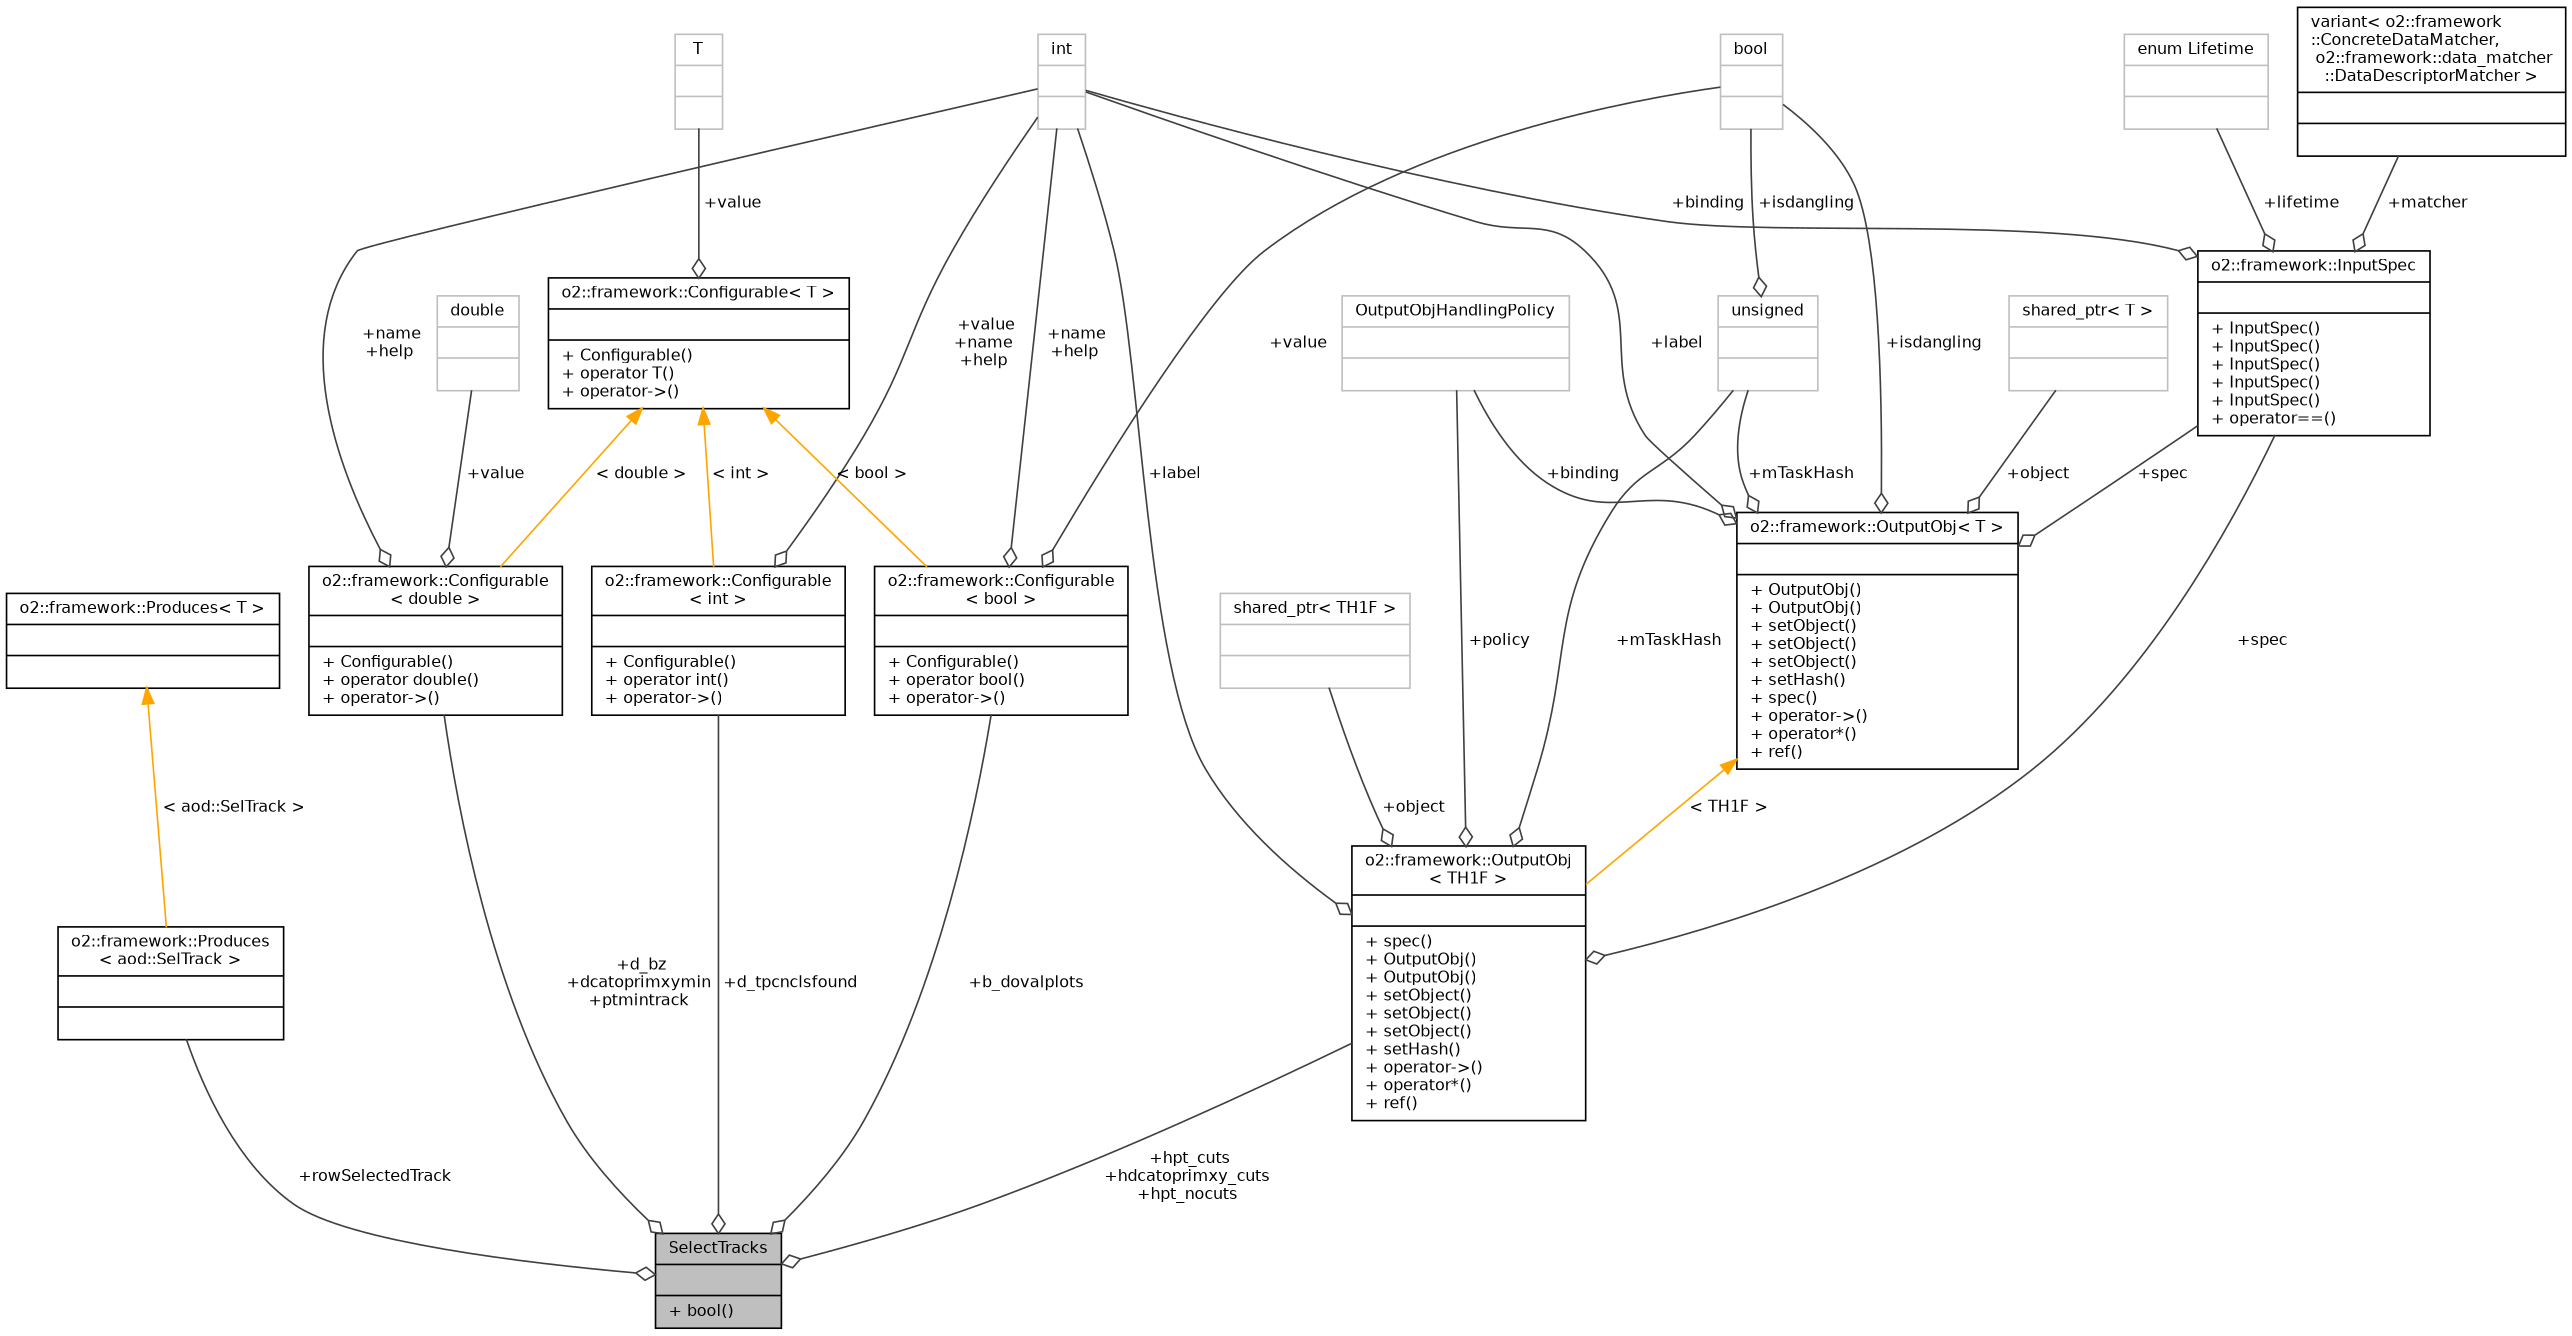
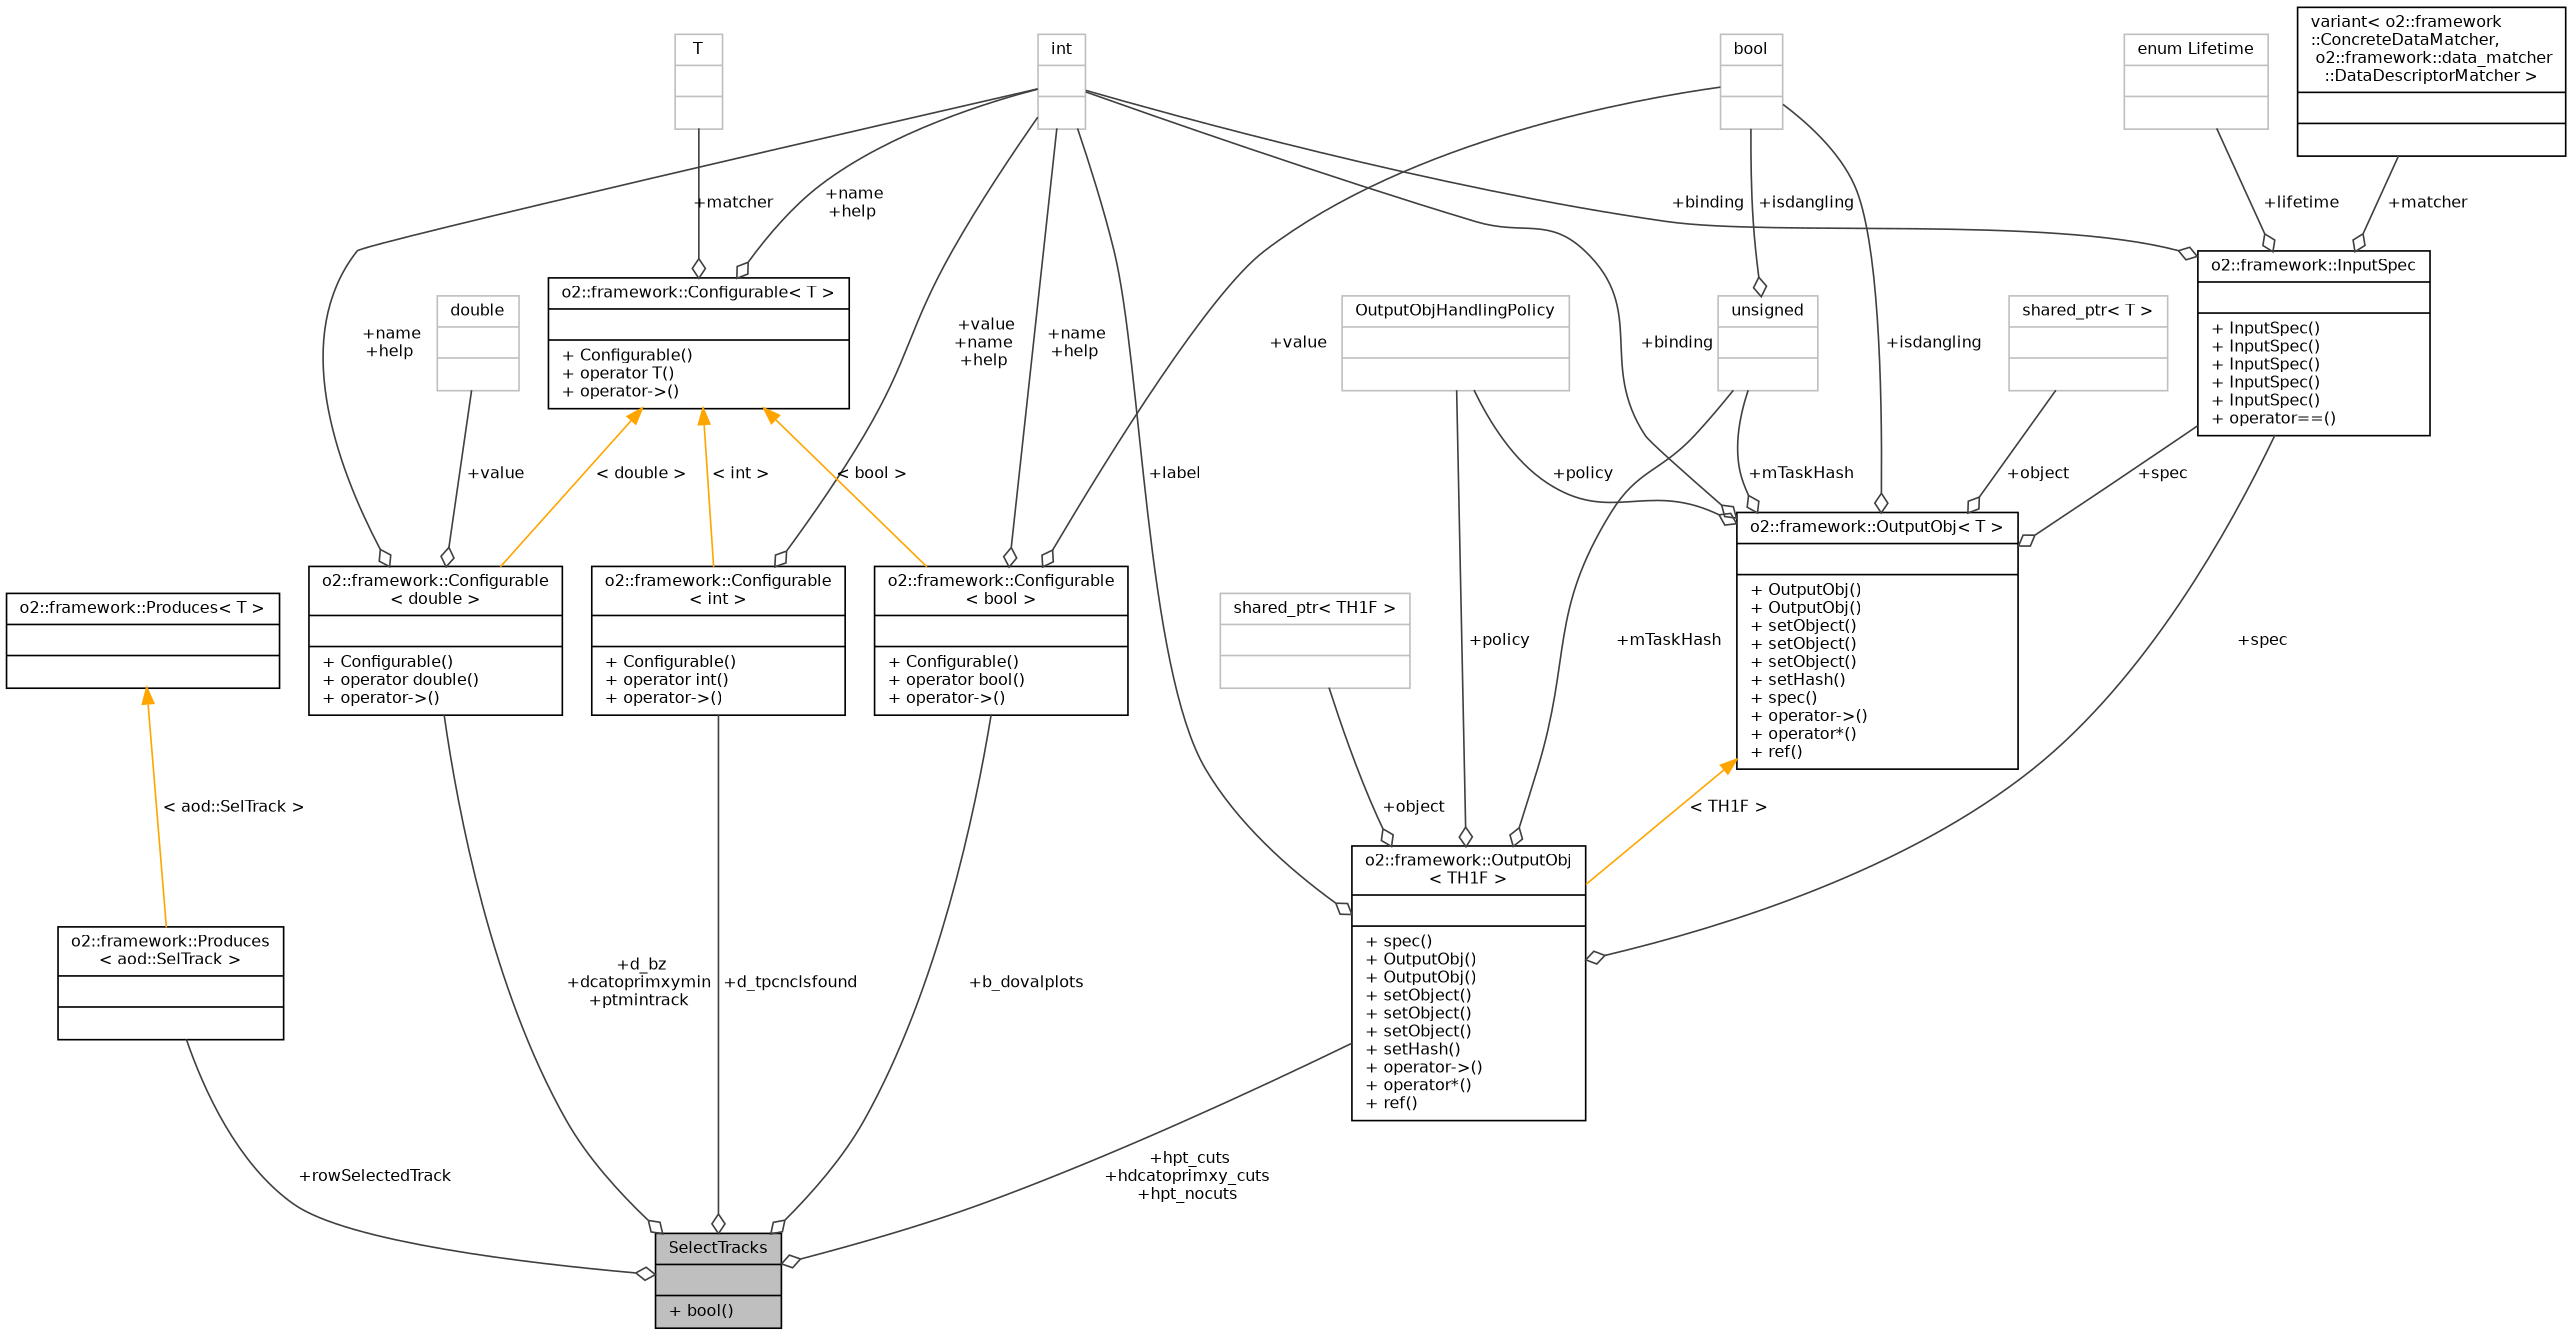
  digraph {
    node [color=black fontname=Helvetica fontsize=10 shape=record]
    edge [arrowhead=odiamond color=grey25 fontname=Helvetica fontsize=10 labelfontname=Helvetica labelfontsize=10 style=solid]
    n1 [fillcolor=grey75 fontcolor=black height=0.2 label="{SelectTracks\n||+ bool()\l}" style=filled width=0.4]
    n2 [height=0.2 label="{o2::framework::Produces\l\< aod::SelTrack \>\n||}" width=0.4]
    n3 [height=0.2 label="{o2::framework::Produces\< T \>\n||}" width=0.4]
    n4 [height=0.2 label="{o2::framework::Configurable\l\< double \>\n||+ Configurable()\l+ operator double()\l+ operator-\>()\l}" width=0.4]
    n5 [color=grey75 height=0.2 label="{double\n||}" width=0.4]
    n6 [color=grey75 height=0.2 label="{int\n||}" width=0.4]
    n7 [height=0.2 label="{o2::framework::Configurable\< T \>\n||+ Configurable()\l+ operator T()\l+ operator-\>()\l}" width=0.4]
    n8 [height=0.2 label="{o2::framework::Configurable\l\< int \>\n||+ Configurable()\l+ operator int()\l+ operator-\>()\l}" width=0.4]
    n9 [height=0.2 label="{o2::framework::Configurable\l\< bool \>\n||+ Configurable()\l+ operator bool()\l+ operator-\>()\l}" width=0.4]
    n10 [height=0.2 label="{o2::framework::OutputObj\l\< TH1F \>\n||+ spec()\l+ OutputObj()\l+ OutputObj()\l+ setObject()\l+ setObject()\l+ setObject()\l+ setHash()\l+ operator-\>()\l+ operator*()\l+ ref()\l}" width=0.4]
    n11 [height=0.2 label="{o2::framework::InputSpec\n||+ InputSpec()\l+ InputSpec()\l+ InputSpec()\l+ InputSpec()\l+ InputSpec()\l+ operator==()\l}" width=0.4]
    n12 [height=0.2 label="{o2::framework::OutputObj\< T \>\n||+ OutputObj()\l+ OutputObj()\l+ setObject()\l+ setObject()\l+ setObject()\l+ setHash()\l+ spec()\l+ operator-\>()\l+ operator*()\l+ ref()\l}" width=0.4]
    n13 [color=grey75 height=0.2 label="{T\n||}" width=0.4]
    n14 [color=grey75 height=0.2 label="{bool\n||}" width=0.4]
    n15 [color=grey75 height=0.2 label="{unsigned\n||}" width=0.4]
    n16 [color=grey75 height=0.2 label="{OutputObjHandlingPolicy\n||}" width=0.4]
    n17 [color=grey75 height=0.2 label="{enum Lifetime\n||}" width=0.4]
    n18 [height=0.2 label="{variant\< o2::framework\l::ConcreteDataMatcher,\l o2::framework::data_matcher\l::DataDescriptorMatcher \>\n||}" width=0.4]
    n19 [color=grey75 height=0.2 label="{shared_ptr\< TH1F \>\n||}" width=0.4]
    n20 [color=grey75 height=0.2 label="{shared_ptr\< T \>\n||}" width=0.4]
    n2 -> n1 [label=" +rowSelectedTrack"]
    n3 -> n2 [color=orange dir=back label=" \< aod::SelTrack \>" arrowhead=""]
    n4 -> n1 [label=" +d_bz\n+dcatoprimxymin\n+ptmintrack"]
    n5 -> n4 [label=" +value"]
    n6 -> n4 [label=" +name\n+help"]
+   n6 -> n7 [label=" +name\n+help"]
    n6 -> n8 [label=" +value\n+name\n+help"]
    n6 -> n9 [label=" +name\n+help"]
    n6 -> n10 [label=" +label"]
    n6 -> n11 [label=" +binding"]
-   n6 -> n12 [label=" +label"]
+   n6 -> n12 [label=" +binding"]
    n7 -> n4 [color=orange dir=back label=" \< double \>" arrowhead=""]
    n7 -> n8 [color=orange dir=back label=" \< int \>" arrowhead=""]
    n7 -> n9 [color=orange dir=back label=" \< bool \>" arrowhead=""]
    n8 -> n1 [label=" +d_tpcnclsfound"]
    n9 -> n1 [label=" +b_dovalplots"]
    n10 -> n1 [label=" +hpt_cuts\n+hdcatoprimxy_cuts\n+hpt_nocuts"]
    n11 -> n10 [label=" +spec"]
    n11 -> n12 [label=" +spec"]
    n12 -> n10 [color=orange dir=back label=" \< TH1F \>" arrowhead=""]
-   n13 -> n7 [label=" +value"]
+   n13 -> n7 [label=" +matcher"]
    n14 -> n9 [label=" +value"]
    n14 -> n12 [label=" +isdangling"]
    n14 -> n15 [label=" +isdangling"]
    n15 -> n10 [label=" +mTaskHash"]
    n15 -> n12 [label=" +mTaskHash"]
    n16 -> n10 [label=" +policy"]
-   n16 -> n12 [label=" +binding"]
+   n16 -> n12 [label=" +policy"]
    n17 -> n11 [label=" +lifetime"]
    n18 -> n11 [label=" +matcher"]
    n19 -> n10 [label=" +object"]
    n20 -> n12 [label=" +object"]
  }
